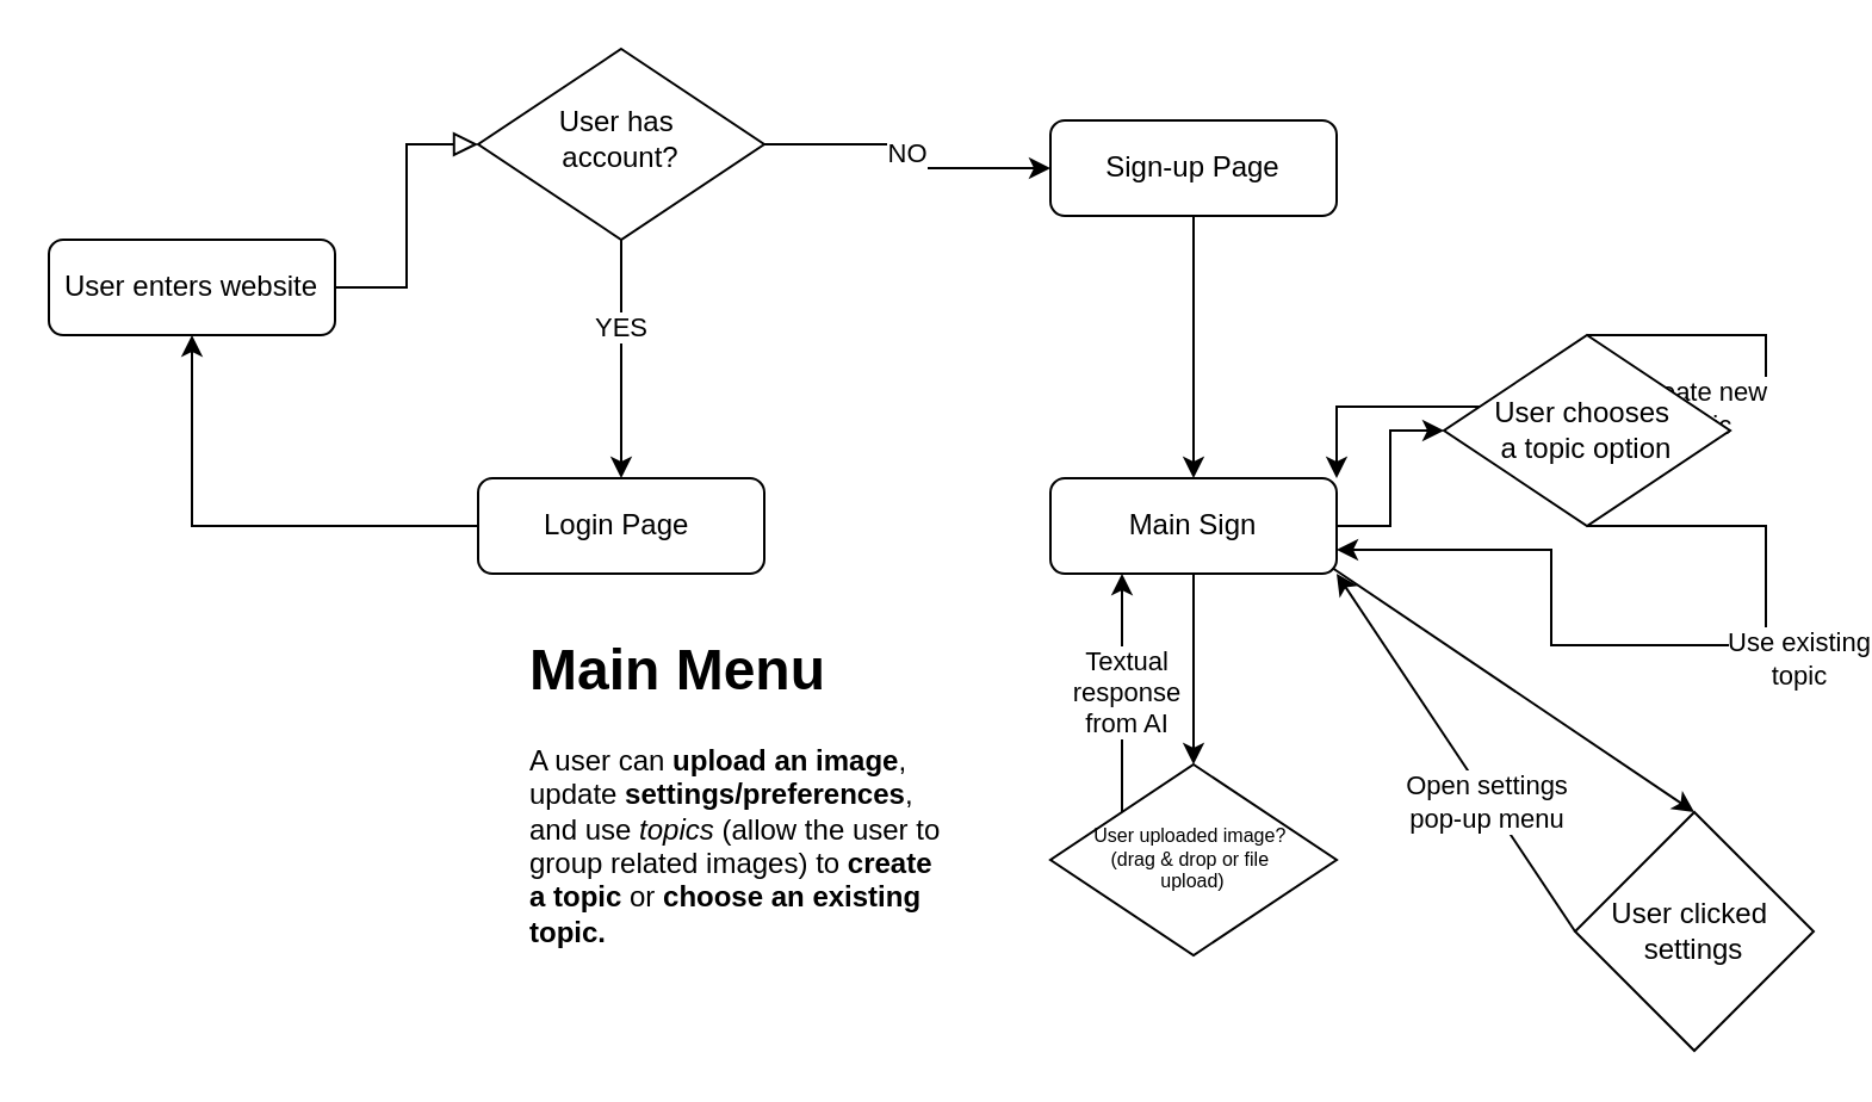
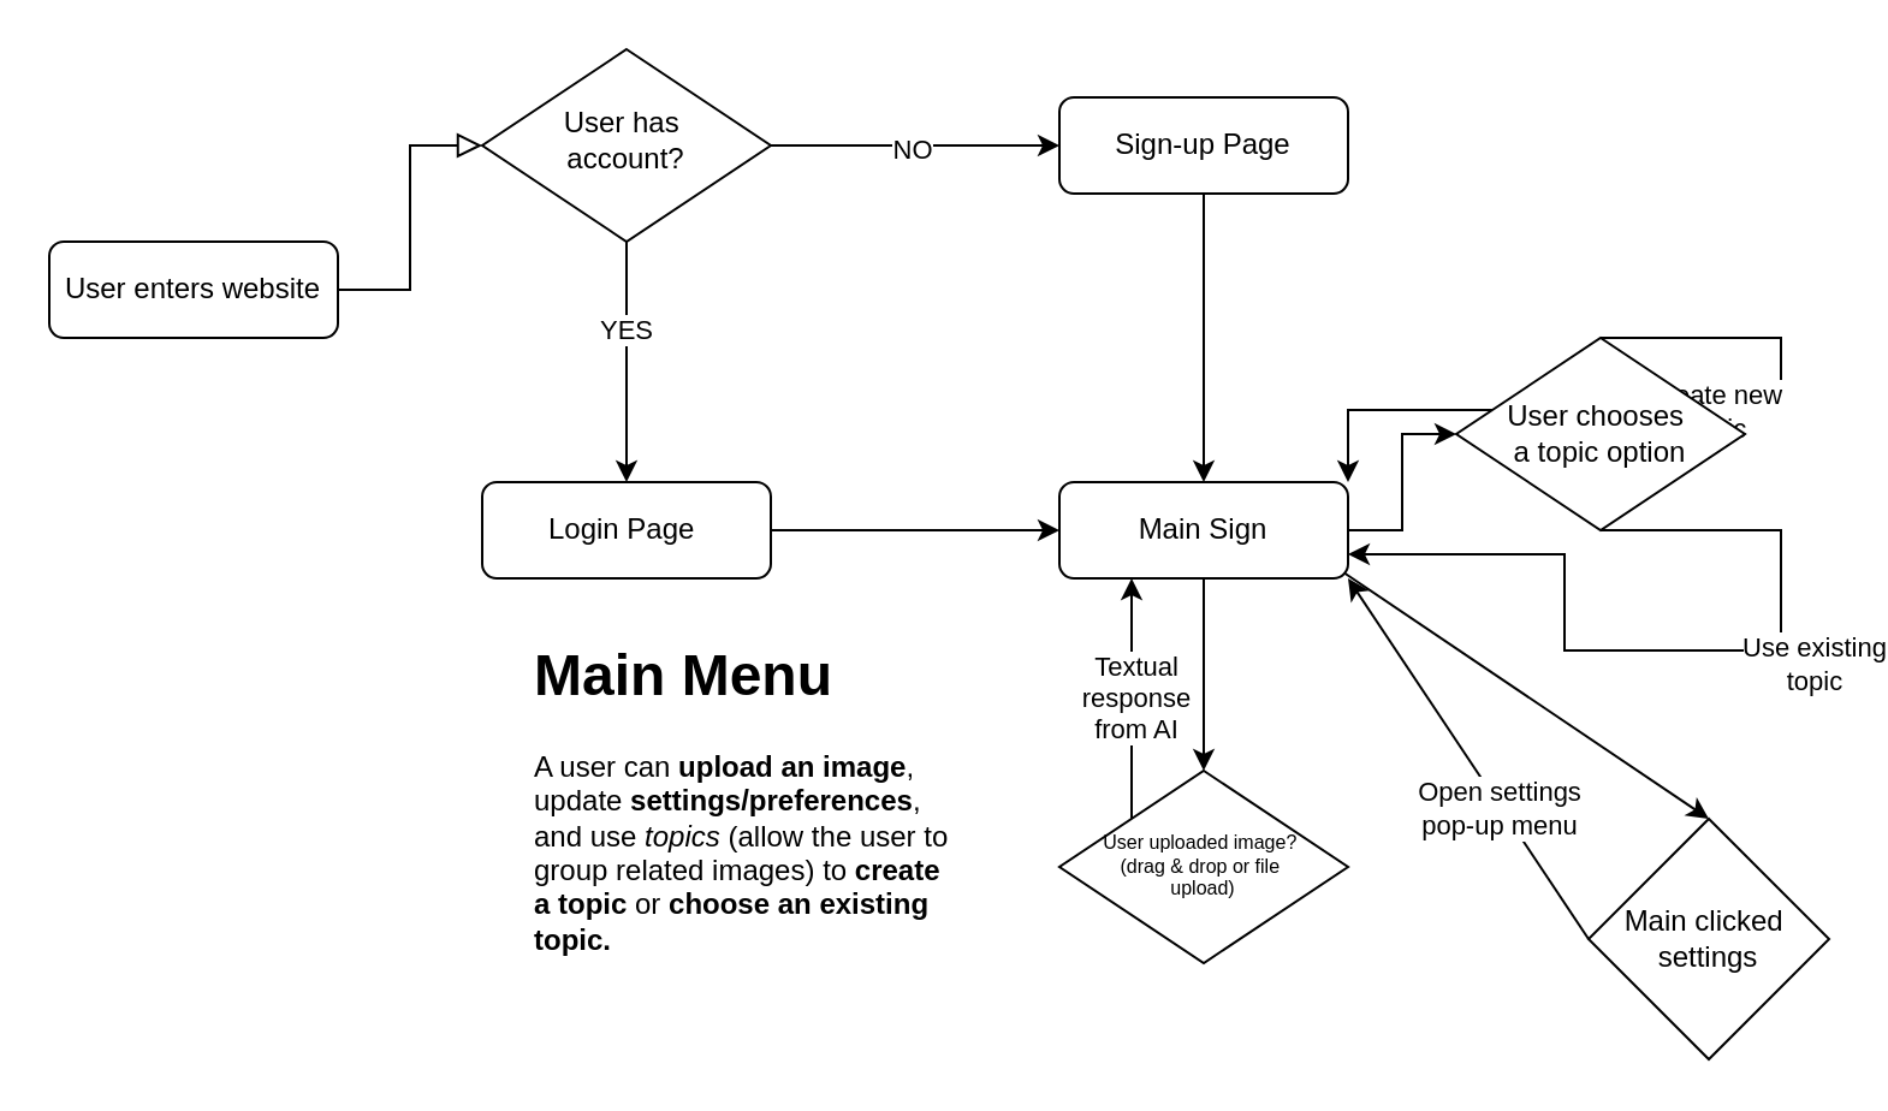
  <mxCell id="0" />
  <mxCell id="1" parent="0" />
  <mxCell id="2" value="" style="rounded=0;html=1;jettySize=auto;orthogonalLoop=1;fontSize=11;endArrow=block;endFill=0;endSize=8;strokeWidth=1;shadow=0;labelBackgroundColor=none;edgeStyle=orthogonalEdgeStyle;" parent="1" source="3" target="8" edge="1"><mxGeometry relative="1" as="geometry" /></mxCell>
  <mxCell id="3" value="User enters website" style="rounded=1;whiteSpace=wrap;html=1;fontSize=12;glass=0;strokeWidth=1;shadow=0;" parent="1" vertex="1"><mxGeometry x="20" y="100" width="120" height="40" as="geometry" /></mxCell>
  <mxCell id="4" style="edgeStyle=orthogonalEdgeStyle;rounded=0;orthogonalLoop=1;jettySize=auto;html=1;entryX=0.5;entryY=0;entryDx=0;entryDy=0;" edge="1" parent="1" source="8" target="10"><mxGeometry relative="1" as="geometry"><mxPoint x="250" y="200" as="targetPoint" /></mxGeometry></mxCell>
  <mxCell id="5" value="YES" style="edgeLabel;html=1;align=center;verticalAlign=middle;resizable=0;points=[];" vertex="1" connectable="0" parent="4"><mxGeometry x="-0.28" y="-1" relative="1" as="geometry"><mxPoint as="offset" /></mxGeometry></mxCell>
  <mxCell id="6" style="edgeStyle=orthogonalEdgeStyle;rounded=0;orthogonalLoop=1;jettySize=auto;html=1;entryX=0;entryY=0.5;entryDx=0;entryDy=0;" edge="1" parent="1" source="8" target="12"><mxGeometry relative="1" as="geometry"><mxPoint x="440" y="60" as="targetPoint" /></mxGeometry></mxCell>
  <mxCell id="7" value="NO" style="edgeLabel;html=1;align=center;verticalAlign=middle;resizable=0;points=[];" vertex="1" connectable="0" parent="6"><mxGeometry x="-0.029" y="-1" relative="1" as="geometry"><mxPoint as="offset" /></mxGeometry></mxCell>
  <mxCell id="8" value="User has&amp;nbsp;&lt;div&gt;account?&lt;/div&gt;" style="rhombus;whiteSpace=wrap;html=1;shadow=0;fontFamily=Helvetica;fontSize=12;align=center;strokeWidth=1;spacing=6;spacingTop=-4;" parent="1" vertex="1"><mxGeometry x="200" y="20" width="120" height="80" as="geometry" /></mxCell>
- <mxCell id="9" style="edgeStyle=orthogonalEdgeStyle;rounded=0;orthogonalLoop=1;jettySize=auto;html=1;" edge="1" parent="1" source="10" target="3"><mxGeometry relative="1" as="geometry" /></mxCell>
+ <mxCell id="9" style="edgeStyle=orthogonalEdgeStyle;rounded=0;orthogonalLoop=1;jettySize=auto;html=1;entryX=0;entryY=0.5;entryDx=0;entryDy=0;" edge="1" parent="1" source="10" target="15"><mxGeometry relative="1" as="geometry" /></mxCell>
  <mxCell id="10" value="Login Page&amp;nbsp;" style="rounded=1;whiteSpace=wrap;html=1;" vertex="1" parent="1"><mxGeometry x="200" y="200" width="120" height="40" as="geometry" /></mxCell>
  <mxCell id="11" style="edgeStyle=orthogonalEdgeStyle;rounded=0;orthogonalLoop=1;jettySize=auto;html=1;entryX=0.5;entryY=0;entryDx=0;entryDy=0;" edge="1" parent="1" source="12" target="15"><mxGeometry relative="1" as="geometry" /></mxCell>
- <mxCell id="12" value="Sign-up Page" style="rounded=1;whiteSpace=wrap;html=1;" vertex="1" parent="1"><mxGeometry x="440" y="50" width="120" height="40" as="geometry" /></mxCell>
+ <mxCell id="12" value="Sign-up Page" style="rounded=1;whiteSpace=wrap;html=1;" vertex="1" parent="1"><mxGeometry x="440" y="40" width="120" height="40" as="geometry" /></mxCell>
  <mxCell id="13" style="edgeStyle=orthogonalEdgeStyle;rounded=0;orthogonalLoop=1;jettySize=auto;html=1;entryX=0;entryY=0.5;entryDx=0;entryDy=0;" edge="1" parent="1" source="15" target="24"><mxGeometry relative="1" as="geometry"><mxPoint x="680" y="220" as="targetPoint" /></mxGeometry></mxCell>
  <mxCell id="14" style="edgeStyle=orthogonalEdgeStyle;rounded=0;orthogonalLoop=1;jettySize=auto;html=1;entryX=0.5;entryY=0;entryDx=0;entryDy=0;" edge="1" parent="1" source="15" target="19"><mxGeometry relative="1" as="geometry"><mxPoint x="500" y="360" as="targetPoint" /></mxGeometry></mxCell>
  <mxCell id="15" value="Main Sign" style="rounded=1;whiteSpace=wrap;html=1;" vertex="1" parent="1"><mxGeometry x="440" y="200" width="120" height="40" as="geometry" /></mxCell>
  <mxCell id="16" value="&lt;h1 style=&quot;margin-top: 0px;&quot;&gt;Main Menu&lt;/h1&gt;&lt;div&gt;&lt;span style=&quot;background-color: initial;&quot;&gt;A user can &lt;b&gt;upload an image&lt;/b&gt;, update &lt;b&gt;s&lt;/b&gt;&lt;/span&gt;&lt;span style=&quot;background-color: initial;&quot;&gt;&lt;b&gt;ettings/preferences&lt;/b&gt;, and use &lt;i&gt;topics&lt;/i&gt; (&lt;/span&gt;&lt;span style=&quot;background-color: initial;&quot;&gt;allow the user to group related images) to &lt;b&gt;create a topic&lt;/b&gt; or &lt;b&gt;choose an existing topic.&lt;/b&gt;&lt;/span&gt;&lt;/div&gt;&lt;div&gt;&lt;span style=&quot;white-space: pre;&quot;&gt;&#09;&lt;/span&gt;&lt;br&gt;&lt;/div&gt;" style="text;html=1;whiteSpace=wrap;overflow=hidden;rounded=0;" vertex="1" parent="1"><mxGeometry x="220" y="260" width="180" height="150" as="geometry" /></mxCell>
  <mxCell id="17" style="edgeStyle=orthogonalEdgeStyle;rounded=0;orthogonalLoop=1;jettySize=auto;html=1;exitX=0;exitY=0;exitDx=0;exitDy=0;entryX=0.25;entryY=1;entryDx=0;entryDy=0;" edge="1" parent="1" source="19" target="15"><mxGeometry relative="1" as="geometry" /></mxCell>
  <mxCell id="18" value="Textual&lt;div&gt;response&lt;/div&gt;&lt;div&gt;from AI&lt;/div&gt;" style="edgeLabel;html=1;align=center;verticalAlign=middle;resizable=0;points=[];" vertex="1" connectable="0" parent="17"><mxGeometry x="0.029" y="-1" relative="1" as="geometry"><mxPoint as="offset" /></mxGeometry></mxCell>
  <mxCell id="19" value="&lt;font style=&quot;font-size: 8px;&quot;&gt;User uploaded image?&amp;nbsp;&lt;/font&gt;&lt;div style=&quot;&quot;&gt;&lt;font style=&quot;font-size: 8px;&quot;&gt;(drag&amp;nbsp;&lt;span style=&quot;background-color: initial;&quot;&gt;&amp;amp; drop or file&amp;nbsp;&lt;/span&gt;&lt;/font&gt;&lt;/div&gt;&lt;div style=&quot;&quot;&gt;&lt;span style=&quot;background-color: initial;&quot;&gt;&lt;font style=&quot;font-size: 8px;&quot;&gt;upload)&lt;/font&gt;&lt;/span&gt;&lt;/div&gt;" style="rhombus;whiteSpace=wrap;html=1;fontSize=8;" vertex="1" parent="1"><mxGeometry x="440" y="320" width="120" height="80" as="geometry" /></mxCell>
  <mxCell id="20" value="" style="endArrow=classic;html=1;rounded=0;exitX=0.987;exitY=0.944;exitDx=0;exitDy=0;exitPerimeter=0;entryX=0.5;entryY=0;entryDx=0;entryDy=0;" edge="1" parent="1" source="15" target="21"><mxGeometry width="50" height="50" relative="1" as="geometry"><mxPoint x="650" y="370" as="sourcePoint" /><mxPoint x="680" y="360" as="targetPoint" /></mxGeometry></mxCell>
- <mxCell id="21" value="&lt;font style=&quot;font-size: 12px;&quot;&gt;User clicked&amp;nbsp;&lt;/font&gt;&lt;div&gt;&lt;font style=&quot;font-size: 12px;&quot;&gt;&lt;span style=&quot;background-color: initial;&quot;&gt;settings&lt;/span&gt;&lt;/font&gt;&lt;/div&gt;" style="rhombus;whiteSpace=wrap;html=1;" vertex="1" parent="1"><mxGeometry x="660" y="340" width="100" height="100" as="geometry" /></mxCell>
+ <mxCell id="21" value="&lt;font style=&quot;font-size: 12px;&quot;&gt;Main clicked&amp;nbsp;&lt;/font&gt;&lt;div&gt;&lt;font style=&quot;font-size: 12px;&quot;&gt;&lt;span style=&quot;background-color: initial;&quot;&gt;settings&lt;/span&gt;&lt;/font&gt;&lt;/div&gt;" style="rhombus;whiteSpace=wrap;html=1;" vertex="1" parent="1"><mxGeometry x="660" y="340" width="100" height="100" as="geometry" /></mxCell>
  <mxCell id="22" style="edgeStyle=orthogonalEdgeStyle;rounded=0;orthogonalLoop=1;jettySize=auto;html=1;exitX=0.5;exitY=0;exitDx=0;exitDy=0;entryX=1;entryY=0;entryDx=0;entryDy=0;" edge="1" parent="1" source="24" target="15"><mxGeometry relative="1" as="geometry"><mxPoint x="800" y="150" as="targetPoint" /><Array as="points"><mxPoint x="740" y="170" /><mxPoint x="560" y="170" /></Array></mxGeometry></mxCell>
  <mxCell id="23" value="Create new&amp;nbsp;&lt;div&gt;topic&lt;/div&gt;" style="edgeLabel;html=1;align=center;verticalAlign=middle;resizable=0;points=[];" vertex="1" connectable="0" parent="22"><mxGeometry x="-0.11" y="2" relative="1" as="geometry"><mxPoint x="8" y="-2" as="offset" /></mxGeometry></mxCell>
  <mxCell id="24" value="User chooses&amp;nbsp;&lt;div&gt;a topic option&lt;/div&gt;" style="rhombus;whiteSpace=wrap;html=1;" vertex="1" parent="1"><mxGeometry x="605" y="140" width="120" height="80" as="geometry" /></mxCell>
  <mxCell id="25" value="" style="endArrow=classic;html=1;rounded=0;exitX=0;exitY=0.5;exitDx=0;exitDy=0;entryX=1;entryY=1;entryDx=0;entryDy=0;" edge="1" parent="1" source="21" target="15"><mxGeometry width="50" height="50" relative="1" as="geometry"><mxPoint x="580" y="390" as="sourcePoint" /><mxPoint x="560" y="250" as="targetPoint" /></mxGeometry></mxCell>
  <mxCell id="26" value="Open settings&lt;div&gt;pop-up menu&lt;/div&gt;" style="edgeLabel;html=1;align=center;verticalAlign=middle;resizable=0;points=[];" vertex="1" connectable="0" parent="25"><mxGeometry x="-0.269" y="1" relative="1" as="geometry"><mxPoint as="offset" /></mxGeometry></mxCell>
  <mxCell id="27" style="edgeStyle=orthogonalEdgeStyle;rounded=0;orthogonalLoop=1;jettySize=auto;html=1;exitX=0.5;exitY=1;exitDx=0;exitDy=0;entryX=1;entryY=0.75;entryDx=0;entryDy=0;" edge="1" parent="1" source="24" target="15"><mxGeometry relative="1" as="geometry"><mxPoint x="560" y="260" as="targetPoint" /><mxPoint x="770" y="260" as="sourcePoint" /><Array as="points"><mxPoint x="740" y="270" /><mxPoint x="650" y="270" /><mxPoint x="650" y="230" /></Array></mxGeometry></mxCell>
  <mxCell id="28" value="Use existing&lt;div&gt;topic&lt;/div&gt;" style="edgeLabel;html=1;align=center;verticalAlign=middle;resizable=0;points=[];" vertex="1" connectable="0" parent="27"><mxGeometry x="-0.11" y="2" relative="1" as="geometry"><mxPoint x="42" y="3" as="offset" /></mxGeometry></mxCell>
